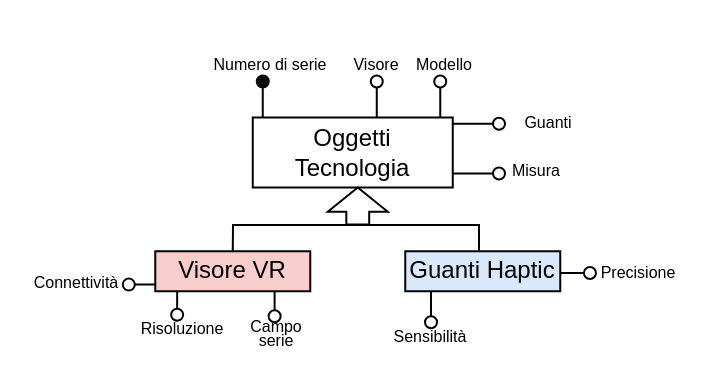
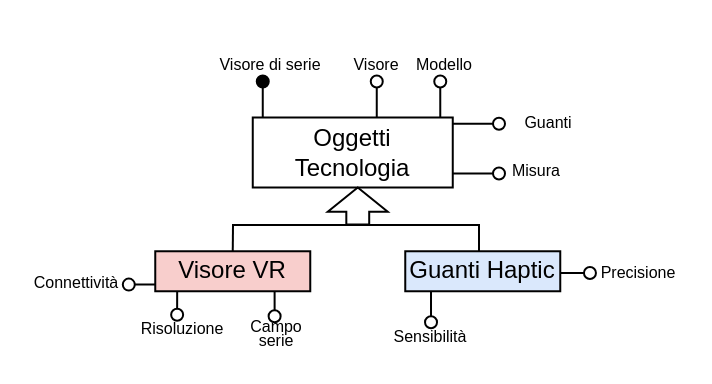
  <mxCell id="0" />
  <mxCell id="1" parent="0" />
  <mxCell id="2" value="Oggetti Tecnologia" style="whiteSpace=wrap;html=1;align=center;" vertex="1" parent="1"><mxGeometry x="125.88" y="58.25" width="100" height="35" as="geometry" /></mxCell>
  <mxCell id="3" value="&lt;font style=&quot;font-size: 8px;&quot;&gt;Misura&lt;/font&gt;" style="text;html=1;align=center;verticalAlign=middle;whiteSpace=wrap;rounded=1;strokeColor=none;" vertex="1" parent="1"><mxGeometry x="243" y="78" width="50" height="12" as="geometry" /></mxCell>
  <mxCell id="4" value="&lt;font style=&quot;font-size: 8px;&quot;&gt;Modello&lt;/font&gt;" style="text;html=1;align=center;verticalAlign=middle;whiteSpace=wrap;rounded=1;strokeColor=none;" vertex="1" parent="1"><mxGeometry x="202.13" y="20.76" width="40" height="20" as="geometry" /></mxCell>
  <mxCell id="5" value="&lt;font style=&quot;font-size: 8px;&quot;&gt;Visore&lt;/font&gt;" style="text;html=1;align=center;verticalAlign=middle;whiteSpace=wrap;rounded=1;strokeColor=none;glass=0;" vertex="1" parent="1"><mxGeometry x="162.76" y="23.26" width="50" height="15" as="geometry" /></mxCell>
  <mxCell id="6" value="" style="endArrow=none;html=1;rounded=0;exitX=0.5;exitY=0;exitDx=0;exitDy=0;" edge="1" parent="1" source="28"><mxGeometry width="50" height="50" relative="1" as="geometry"><mxPoint x="59" y="117" as="sourcePoint" /><mxPoint x="116" y="112" as="targetPoint" /></mxGeometry></mxCell>
  <mxCell id="7" value="" style="endArrow=none;html=1;rounded=0;" edge="1" parent="1"><mxGeometry width="50" height="50" relative="1" as="geometry"><mxPoint x="115.5" y="112" as="sourcePoint" /><mxPoint x="239.5" y="112" as="targetPoint" /></mxGeometry></mxCell>
  <mxCell id="8" value="" style="shape=singleArrow;direction=north;whiteSpace=wrap;html=1;arrowWidth=0.381;arrowSize=0.658;" vertex="1" parent="1"><mxGeometry x="163.38" y="93.25" width="30" height="18.5" as="geometry" /></mxCell>
  <mxCell id="9" value="" style="endArrow=none;html=1;rounded=0;entryX=0.476;entryY=-0.004;entryDx=0;entryDy=0;entryPerimeter=0;" edge="1" parent="1" target="30"><mxGeometry width="50" height="50" relative="1" as="geometry"><mxPoint x="239" y="112" as="sourcePoint" /><mxPoint x="319" y="67" as="targetPoint" /></mxGeometry></mxCell>
  <mxCell id="10" style="edgeStyle=orthogonalEdgeStyle;rounded=0;orthogonalLoop=1;jettySize=auto;html=1;exitX=0;exitY=0;exitDx=0;exitDy=0;endArrow=oval;endFill=1;" edge="1" parent="1"><mxGeometry relative="1" as="geometry"><mxPoint x="130.88" y="40.25" as="targetPoint" /><mxPoint x="130.88" y="58.25" as="sourcePoint" /><Array as="points" /></mxGeometry></mxCell>
- <mxCell id="11" value="&lt;font style=&quot;font-size: 8px;&quot;&gt;Numero di serie&lt;/font&gt;" style="text;html=1;align=center;verticalAlign=middle;whiteSpace=wrap;rounded=1;strokeColor=none;glass=0;" vertex="1" parent="1"><mxGeometry x="101.51" y="27.01" width="65.62" height="7.5" as="geometry" /></mxCell>
+ <mxCell id="11" value="&lt;font style=&quot;font-size: 8px;&quot;&gt;Visore di serie&lt;/font&gt;" style="text;html=1;align=center;verticalAlign=middle;whiteSpace=wrap;rounded=1;strokeColor=none;glass=0;" vertex="1" parent="1"><mxGeometry x="101.51" y="27.01" width="65.62" height="7.5" as="geometry" /></mxCell>
  <mxCell id="12" style="edgeStyle=orthogonalEdgeStyle;rounded=0;orthogonalLoop=1;jettySize=auto;html=1;exitX=0;exitY=0;exitDx=0;exitDy=0;endArrow=oval;endFill=0;" edge="1" parent="1"><mxGeometry relative="1" as="geometry"><mxPoint x="187.88" y="40.25" as="targetPoint" /><mxPoint x="187.88" y="58.25" as="sourcePoint" /><Array as="points" /></mxGeometry></mxCell>
  <mxCell id="13" style="edgeStyle=orthogonalEdgeStyle;rounded=0;orthogonalLoop=1;jettySize=auto;html=1;exitX=0;exitY=0;exitDx=0;exitDy=0;endArrow=oval;endFill=0;" edge="1" parent="1"><mxGeometry relative="1" as="geometry"><mxPoint x="219.63" y="40.25" as="targetPoint" /><mxPoint x="219.63" y="58.25" as="sourcePoint" /><Array as="points" /></mxGeometry></mxCell>
  <mxCell id="14" style="edgeStyle=orthogonalEdgeStyle;rounded=0;orthogonalLoop=1;jettySize=auto;html=1;exitX=1;exitY=0.5;exitDx=0;exitDy=0;endArrow=oval;endFill=0;" edge="1" parent="1"><mxGeometry relative="1" as="geometry"><mxPoint x="225.88" y="86.22" as="sourcePoint" /><mxPoint x="249" y="86.22" as="targetPoint" /></mxGeometry></mxCell>
  <mxCell id="15" style="edgeStyle=orthogonalEdgeStyle;rounded=0;orthogonalLoop=1;jettySize=auto;html=1;exitX=1;exitY=0.5;exitDx=0;exitDy=0;endArrow=oval;endFill=0;" edge="1" parent="1"><mxGeometry relative="1" as="geometry"><mxPoint x="225.88" y="61.38" as="sourcePoint" /><mxPoint x="249" y="61.38" as="targetPoint" /></mxGeometry></mxCell>
  <mxCell id="16" value="&lt;font style=&quot;font-size: 8px;&quot;&gt;Guanti&lt;/font&gt;" style="text;html=1;align=center;verticalAlign=middle;whiteSpace=wrap;rounded=1;strokeColor=none;" vertex="1" parent="1"><mxGeometry x="250.88" y="50.38" width="46" height="19" as="geometry" /></mxCell>
  <mxCell id="17" style="edgeStyle=orthogonalEdgeStyle;rounded=0;orthogonalLoop=1;jettySize=auto;html=1;exitX=0.5;exitY=1;exitDx=0;exitDy=0;" edge="1" parent="1"><mxGeometry relative="1" as="geometry"><mxPoint x="20.16" y="156.06" as="sourcePoint" /><mxPoint x="20.16" y="156.06" as="targetPoint" /></mxGeometry></mxCell>
  <mxCell id="18" style="edgeStyle=orthogonalEdgeStyle;rounded=0;orthogonalLoop=1;jettySize=auto;html=1;exitX=0.5;exitY=1;exitDx=0;exitDy=0;" edge="1" parent="1"><mxGeometry relative="1" as="geometry"><mxPoint x="38.16" y="155.15" as="sourcePoint" /><mxPoint x="38.16" y="155.15" as="targetPoint" /></mxGeometry></mxCell>
  <mxCell id="19" style="edgeStyle=orthogonalEdgeStyle;rounded=0;orthogonalLoop=1;jettySize=auto;html=1;endArrow=oval;endFill=0;" edge="1" parent="1"><mxGeometry relative="1" as="geometry"><mxPoint x="216.81" y="140.45" as="sourcePoint" /><mxPoint x="215.01" y="160.61" as="targetPoint" /></mxGeometry></mxCell>
  <mxCell id="20" value="&lt;font style=&quot;font-size: 8px;&quot;&gt;Risoluzione&lt;/font&gt;" style="text;html=1;align=center;verticalAlign=middle;whiteSpace=wrap;rounded=1;strokeColor=none;glass=0;" vertex="1" parent="1"><mxGeometry x="76.2" y="159.64" width="30" height="7.37" as="geometry" /></mxCell>
  <mxCell id="21" value="&lt;font style=&quot;font-size: 8px;&quot;&gt;Precisione&lt;/font&gt;" style="text;html=1;align=center;verticalAlign=middle;whiteSpace=wrap;rounded=1;strokeColor=none;glass=0;" vertex="1" parent="1"><mxGeometry x="304" y="131.88" width="30" height="6.5" as="geometry" /></mxCell>
  <mxCell id="22" style="edgeStyle=orthogonalEdgeStyle;rounded=0;orthogonalLoop=1;jettySize=auto;html=1;endArrow=oval;endFill=0;" edge="1" parent="1"><mxGeometry relative="1" as="geometry"><mxPoint x="138.61" y="137.44" as="sourcePoint" /><mxPoint x="136.81" y="157.6" as="targetPoint" /></mxGeometry></mxCell>
  <mxCell id="23" value="&lt;p style=&quot;line-height: 40%;&quot;&gt;&lt;font style=&quot;font-size: 8px;&quot;&gt;Campo serie&lt;/font&gt;&lt;/p&gt;" style="text;html=1;align=center;verticalAlign=middle;whiteSpace=wrap;rounded=1;strokeColor=none;glass=0;" vertex="1" parent="1"><mxGeometry x="122.76" y="162.61" width="30" height="7.37" as="geometry" /></mxCell>
  <mxCell id="24" style="edgeStyle=orthogonalEdgeStyle;rounded=0;orthogonalLoop=1;jettySize=auto;html=1;exitX=1;exitY=0.5;exitDx=0;exitDy=0;endArrow=oval;endFill=0;" edge="1" parent="1"><mxGeometry relative="1" as="geometry"><mxPoint x="84.94" y="141.75" as="sourcePoint" /><mxPoint x="63.94" y="141.97" as="targetPoint" /></mxGeometry></mxCell>
  <mxCell id="25" value="&lt;font style=&quot;font-size: 8px;&quot;&gt;Connettività&lt;/font&gt;" style="text;html=1;align=center;verticalAlign=middle;whiteSpace=wrap;rounded=1;strokeColor=none;glass=0;" vertex="1" parent="1"><mxGeometry x="22.69" y="136" width="30" height="7.37" as="geometry" /></mxCell>
  <mxCell id="26" value="&lt;font style=&quot;font-size: 8px;&quot;&gt;Sensibilità&lt;/font&gt;" style="text;html=1;align=center;verticalAlign=middle;whiteSpace=wrap;rounded=1;strokeColor=none;glass=0;" vertex="1" parent="1"><mxGeometry x="200.25" y="163.48" width="30" height="6.5" as="geometry" /></mxCell>
  <mxCell id="27" style="edgeStyle=orthogonalEdgeStyle;rounded=0;orthogonalLoop=1;jettySize=auto;html=1;endArrow=oval;endFill=0;" edge="1" parent="1"><mxGeometry relative="1" as="geometry"><mxPoint x="89.89" y="136.47" as="sourcePoint" /><mxPoint x="88.07" y="156.86" as="targetPoint" /></mxGeometry></mxCell>
  <mxCell id="28" value="Visore VR" style="whiteSpace=wrap;html=1;align=center;fillColor=#f8cecc;" vertex="1" parent="1"><mxGeometry x="77.13" y="125.13" width="77.5" height="20" as="geometry" /></mxCell>
  <mxCell id="29" style="edgeStyle=orthogonalEdgeStyle;rounded=0;orthogonalLoop=1;jettySize=auto;html=1;exitX=1;exitY=0.5;exitDx=0;exitDy=0;endArrow=oval;endFill=0;" edge="1" parent="1"><mxGeometry relative="1" as="geometry"><mxPoint x="271.36" y="136" as="sourcePoint" /><mxPoint x="294.48" y="136" as="targetPoint" /></mxGeometry></mxCell>
  <mxCell id="30" value="Guanti Haptic" style="whiteSpace=wrap;html=1;align=center;fillColor=#dae8fc;" vertex="1" parent="1"><mxGeometry x="202.13" y="125.13" width="77.5" height="20" as="geometry" /></mxCell>
